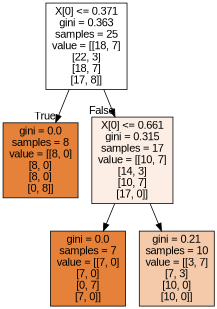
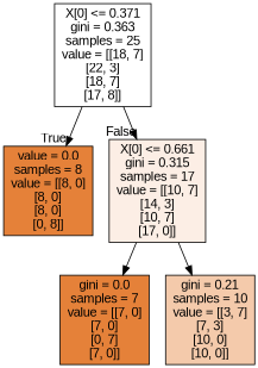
  digraph {
    fontname="Liberation Sans"
    node [color=black fillcolor="#e58139" shape=box style=filled fontname="Liberation Sans"]
    edge [fontname="Liberation Sans"]
    n1 [fillcolor="#ffffff" label="X[0] <= 0.371\ngini = 0.363\nsamples = 25\nvalue = [[18, 7]\n[22, 3]\n[18, 7]\n[17, 8]]"]
-   n2 [label="gini = 0.0\nsamples = 8\nvalue = [[8, 0]\n[8, 0]\n[8, 0]\n[0, 8]]"]
+   n2 [label="value = 0.0\nsamples = 8\nvalue = [[8, 0]\n[8, 0]\n[8, 0]\n[0, 8]]"]
    n3 [fillcolor="#fceee5" label="X[0] <= 0.661\ngini = 0.315\nsamples = 17\nvalue = [[10, 7]\n[14, 3]\n[10, 7]\n[17, 0]]"]
    n4 [label="gini = 0.0\nsamples = 7\nvalue = [[7, 0]\n[7, 0]\n[0, 7]\n[7, 0]]"]
    n5 [fillcolor="#f4caab" label="gini = 0.21\nsamples = 10\nvalue = [[3, 7]\n[7, 3]\n[10, 0]\n[10, 0]]"]
    n1 -> n2 [headlabel=True labelangle=45 labeldistance=2.5]
    n1 -> n3 [headlabel=False labelangle=-45 labeldistance=2.5]
    n3 -> n4
    n3 -> n5
  }
